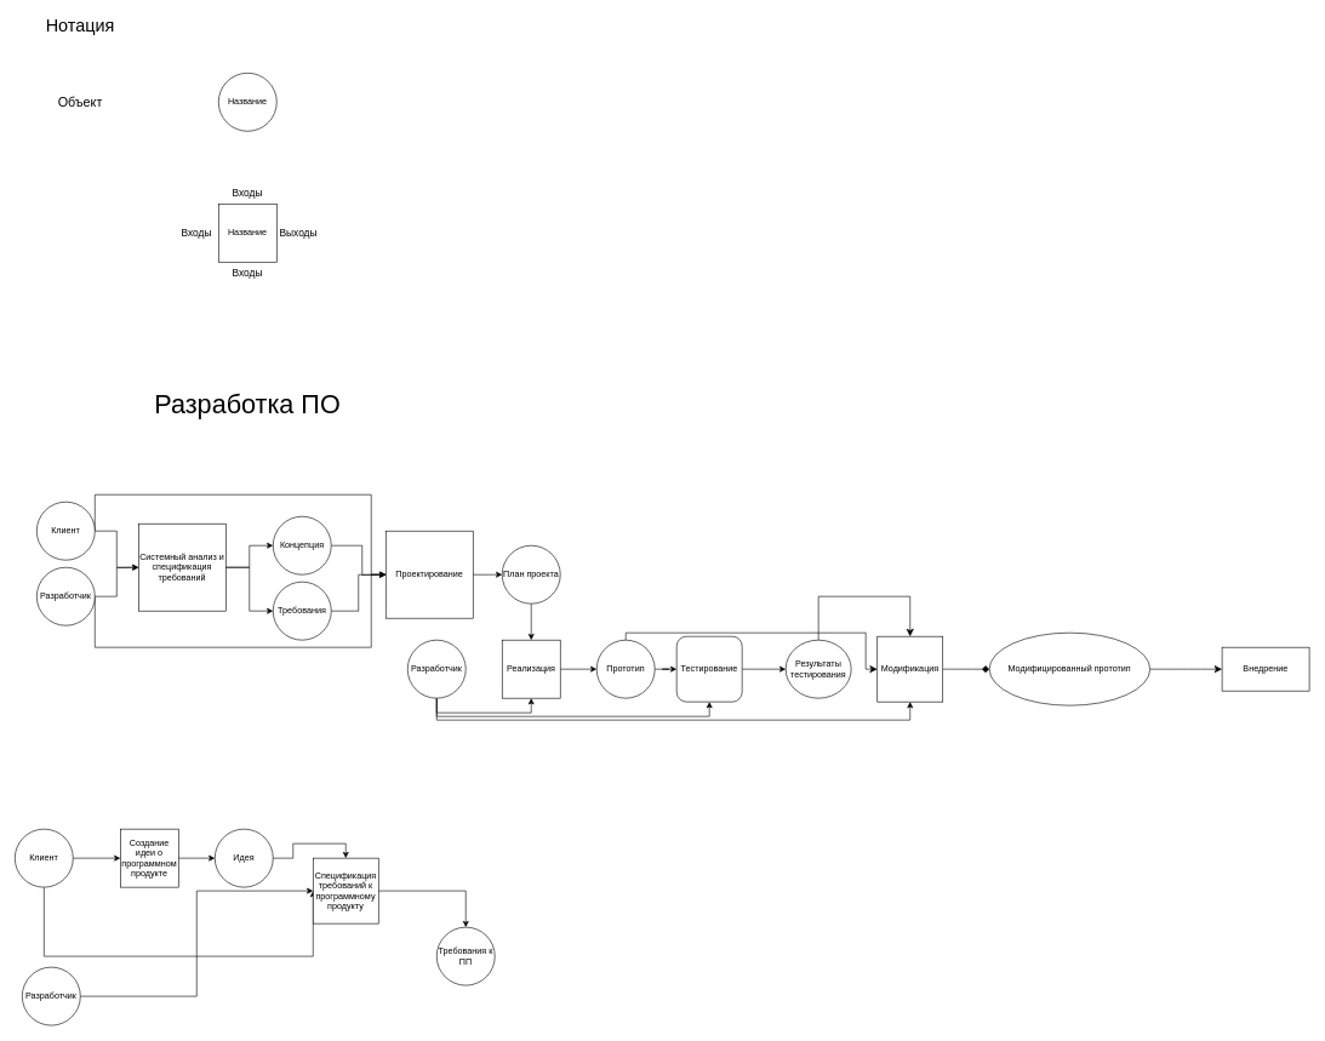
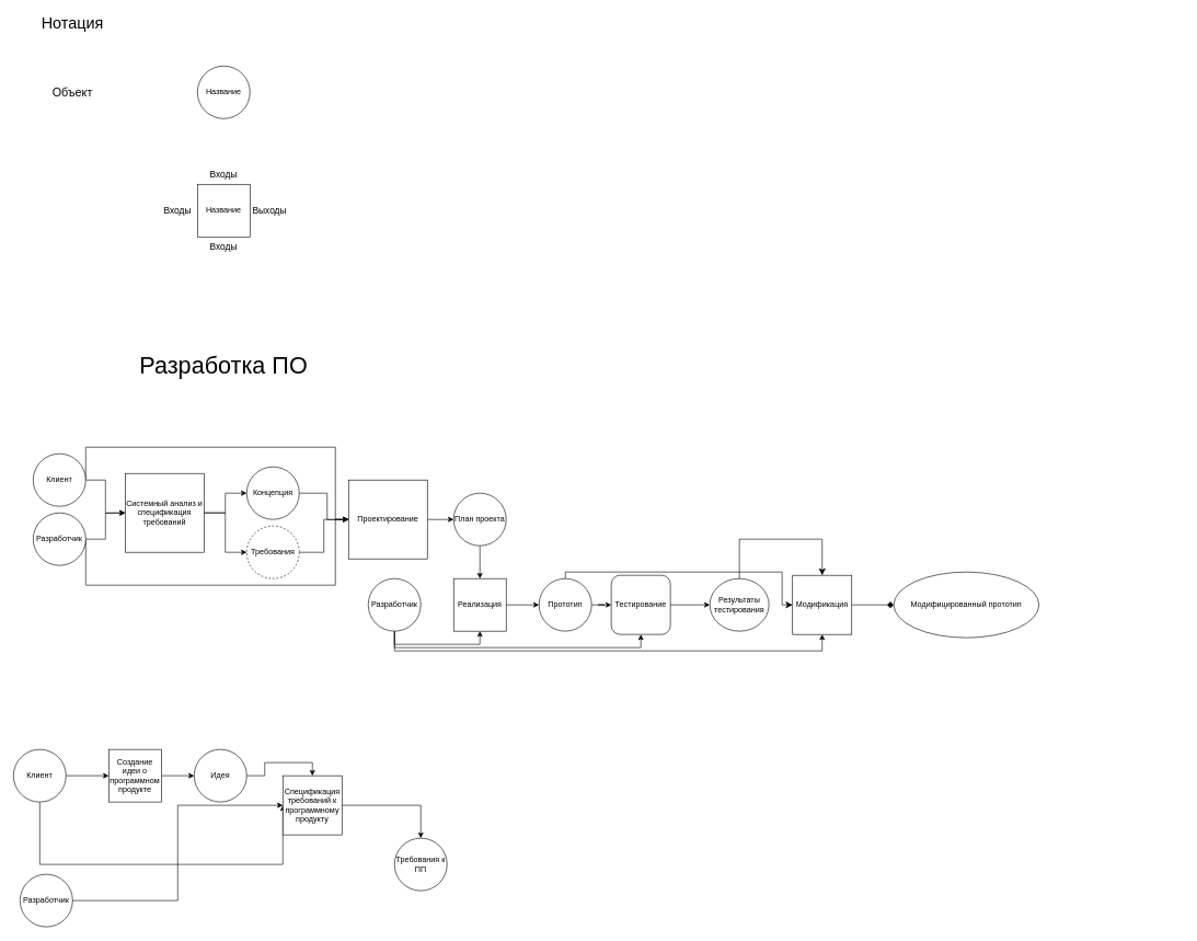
  <mxCell id="0" />
  <mxCell id="1" parent="0" />
  <mxCell id="2" value="Название" style="ellipse;whiteSpace=wrap;html=1;aspect=fixed;" parent="1" vertex="1"><mxGeometry x="300" y="100" width="80" height="80" as="geometry" /></mxCell>
  <mxCell id="3" value="Название" style="whiteSpace=wrap;html=1;aspect=fixed;" parent="1" vertex="1"><mxGeometry x="300" y="280" width="80" height="80" as="geometry" /></mxCell>
  <mxCell id="4" value="&lt;font style=&quot;font-size: 24px;&quot;&gt;Нотация&lt;/font&gt;" style="text;html=1;align=center;verticalAlign=middle;whiteSpace=wrap;rounded=0;" parent="1" vertex="1"><mxGeometry x="80" y="20" width="60" height="30" as="geometry" /></mxCell>
  <mxCell id="5" value="&lt;font style=&quot;font-size: 18px;&quot;&gt;Объект&lt;/font&gt;" style="text;html=1;align=center;verticalAlign=middle;whiteSpace=wrap;rounded=0;" parent="1" vertex="1"><mxGeometry x="80" y="125" width="60" height="30" as="geometry" /></mxCell>
  <mxCell id="6" value="&lt;font style=&quot;font-size: 14px;&quot;&gt;Входы&lt;/font&gt;" style="text;html=1;align=center;verticalAlign=middle;whiteSpace=wrap;rounded=0;" parent="1" vertex="1"><mxGeometry x="240" y="305" width="60" height="30" as="geometry" /></mxCell>
  <mxCell id="7" value="&lt;font style=&quot;font-size: 14px;&quot;&gt;Входы&lt;/font&gt;" style="text;html=1;align=center;verticalAlign=middle;whiteSpace=wrap;rounded=0;" parent="1" vertex="1"><mxGeometry x="310" y="250" width="60" height="30" as="geometry" /></mxCell>
  <mxCell id="8" value="&lt;font style=&quot;font-size: 14px;&quot;&gt;Входы&lt;/font&gt;" style="text;html=1;align=center;verticalAlign=middle;whiteSpace=wrap;rounded=0;" parent="1" vertex="1"><mxGeometry x="310" y="360" width="60" height="30" as="geometry" /></mxCell>
  <mxCell id="9" value="&lt;font style=&quot;font-size: 14px;&quot;&gt;Выходы&lt;/font&gt;" style="text;html=1;align=center;verticalAlign=middle;whiteSpace=wrap;rounded=0;" parent="1" vertex="1"><mxGeometry x="380" y="305" width="60" height="30" as="geometry" /></mxCell>
  <mxCell id="10" value="&lt;font style=&quot;font-size: 36px;&quot;&gt;Разработка ПО&lt;/font&gt;" style="text;html=1;align=center;verticalAlign=middle;whiteSpace=wrap;rounded=0;" parent="1" vertex="1"><mxGeometry x="205" y="540" width="270" height="30" as="geometry" /></mxCell>
  <mxCell id="11" style="edgeStyle=orthogonalEdgeStyle;rounded=0;orthogonalLoop=1;jettySize=auto;html=1;entryX=0;entryY=0.5;entryDx=0;entryDy=0;fontFamily=Helvetica;fontSize=12;fontColor=default;" parent="1" source="13" target="31" edge="1"><mxGeometry relative="1" as="geometry" /></mxCell>
  <mxCell id="12" style="edgeStyle=orthogonalEdgeStyle;rounded=0;orthogonalLoop=1;jettySize=auto;html=1;exitX=1;exitY=0.5;exitDx=0;exitDy=0;entryX=0;entryY=0.5;entryDx=0;entryDy=0;fontFamily=Helvetica;fontSize=12;fontColor=default;" parent="1" source="13" target="37" edge="1"><mxGeometry relative="1" as="geometry"><Array as="points"><mxPoint x="130" y="680" /><mxPoint x="510" y="680" /><mxPoint x="510" y="790" /></Array></mxGeometry></mxCell>
  <mxCell id="13" value="Клиент" style="ellipse;whiteSpace=wrap;html=1;aspect=fixed;strokeColor=default;align=center;verticalAlign=middle;fontFamily=Helvetica;fontSize=12;fontColor=default;fillColor=default;" parent="1" vertex="1"><mxGeometry x="50" y="690" width="80" height="80" as="geometry" /></mxCell>
  <mxCell id="14" style="edgeStyle=orthogonalEdgeStyle;rounded=0;orthogonalLoop=1;jettySize=auto;html=1;fontFamily=Helvetica;fontSize=12;fontColor=default;" parent="1" source="16" edge="1"><mxGeometry relative="1" as="geometry"><mxPoint x="190" y="780" as="targetPoint" /></mxGeometry></mxCell>
  <mxCell id="15" style="edgeStyle=orthogonalEdgeStyle;rounded=0;orthogonalLoop=1;jettySize=auto;html=1;exitX=1;exitY=0.5;exitDx=0;exitDy=0;entryX=0;entryY=0.5;entryDx=0;entryDy=0;fontFamily=Helvetica;fontSize=12;fontColor=default;" parent="1" source="16" target="37" edge="1"><mxGeometry relative="1" as="geometry"><Array as="points"><mxPoint x="130" y="890" /><mxPoint x="510" y="890" /><mxPoint x="510" y="790" /></Array></mxGeometry></mxCell>
  <mxCell id="16" value="Разработчик" style="ellipse;whiteSpace=wrap;html=1;aspect=fixed;strokeColor=default;align=center;verticalAlign=middle;fontFamily=Helvetica;fontSize=12;fontColor=default;fillColor=default;" parent="1" vertex="1"><mxGeometry x="50" y="780" width="80" height="80" as="geometry" /></mxCell>
  <mxCell id="17" style="edgeStyle=orthogonalEdgeStyle;rounded=0;orthogonalLoop=1;jettySize=auto;html=1;entryX=0;entryY=0.5;entryDx=0;entryDy=0;fontFamily=Helvetica;fontSize=12;fontColor=default;" parent="1" source="19" target="21" edge="1"><mxGeometry relative="1" as="geometry" /></mxCell>
  <mxCell id="18" style="edgeStyle=orthogonalEdgeStyle;rounded=0;orthogonalLoop=1;jettySize=auto;html=1;entryX=0;entryY=0.5;entryDx=0;entryDy=0;fontFamily=Helvetica;fontSize=12;fontColor=default;" parent="1" source="19" target="27" edge="1"><mxGeometry relative="1" as="geometry"><Array as="points"><mxPoint x="60" y="1315" /></Array></mxGeometry></mxCell>
  <mxCell id="19" value="Клиент" style="ellipse;whiteSpace=wrap;html=1;aspect=fixed;strokeColor=default;align=center;verticalAlign=middle;fontFamily=Helvetica;fontSize=12;fontColor=default;fillColor=default;" parent="1" vertex="1"><mxGeometry x="20" y="1140" width="80" height="80" as="geometry" /></mxCell>
  <mxCell id="20" value="" style="edgeStyle=orthogonalEdgeStyle;rounded=0;orthogonalLoop=1;jettySize=auto;html=1;fontFamily=Helvetica;fontSize=12;fontColor=default;" parent="1" source="21" target="25" edge="1"><mxGeometry relative="1" as="geometry" /></mxCell>
  <mxCell id="21" value="Создание идеи о программном продукте" style="whiteSpace=wrap;html=1;aspect=fixed;strokeColor=default;align=center;verticalAlign=middle;fontFamily=Helvetica;fontSize=12;fontColor=default;fillColor=default;" parent="1" vertex="1"><mxGeometry x="165" y="1140" width="80" height="80" as="geometry" /></mxCell>
  <mxCell id="22" style="edgeStyle=orthogonalEdgeStyle;rounded=0;orthogonalLoop=1;jettySize=auto;html=1;entryX=0;entryY=0.5;entryDx=0;entryDy=0;fontFamily=Helvetica;fontSize=12;fontColor=default;" parent="1" source="23" target="27" edge="1"><mxGeometry relative="1" as="geometry" /></mxCell>
  <mxCell id="23" value="Разработчик" style="ellipse;whiteSpace=wrap;html=1;aspect=fixed;strokeColor=default;align=center;verticalAlign=middle;fontFamily=Helvetica;fontSize=12;fontColor=default;fillColor=default;" parent="1" vertex="1"><mxGeometry x="30" y="1330" width="80" height="80" as="geometry" /></mxCell>
  <mxCell id="24" style="edgeStyle=orthogonalEdgeStyle;rounded=0;orthogonalLoop=1;jettySize=auto;html=1;entryX=0.5;entryY=0;entryDx=0;entryDy=0;fontFamily=Helvetica;fontSize=12;fontColor=default;" parent="1" source="25" target="27" edge="1"><mxGeometry relative="1" as="geometry" /></mxCell>
  <mxCell id="25" value="Идея" style="ellipse;whiteSpace=wrap;html=1;" parent="1" vertex="1"><mxGeometry x="295" y="1140" width="80" height="80" as="geometry" /></mxCell>
  <mxCell id="26" value="" style="edgeStyle=orthogonalEdgeStyle;rounded=0;orthogonalLoop=1;jettySize=auto;html=1;fontFamily=Helvetica;fontSize=12;fontColor=default;" parent="1" source="27" target="28" edge="1"><mxGeometry relative="1" as="geometry" /></mxCell>
  <mxCell id="27" value="Спецификация требований к программному продукту" style="whiteSpace=wrap;html=1;aspect=fixed;strokeColor=default;align=center;verticalAlign=middle;fontFamily=Helvetica;fontSize=12;fontColor=default;fillColor=default;" parent="1" vertex="1"><mxGeometry x="430" y="1180" width="90" height="90" as="geometry" /></mxCell>
  <mxCell id="28" value="Требования к ПП" style="ellipse;whiteSpace=wrap;html=1;" parent="1" vertex="1"><mxGeometry x="600" y="1275" width="80" height="80" as="geometry" /></mxCell>
  <mxCell id="29" value="" style="edgeStyle=orthogonalEdgeStyle;rounded=0;orthogonalLoop=1;jettySize=auto;html=1;fontFamily=Helvetica;fontSize=12;fontColor=default;" parent="1" source="31" target="33" edge="1"><mxGeometry relative="1" as="geometry" /></mxCell>
  <mxCell id="30" style="edgeStyle=orthogonalEdgeStyle;rounded=0;orthogonalLoop=1;jettySize=auto;html=1;fontFamily=Helvetica;fontSize=12;fontColor=default;" parent="1" source="31" target="35" edge="1"><mxGeometry relative="1" as="geometry" /></mxCell>
  <mxCell id="31" value="Системный анализ и спецификация требований" style="whiteSpace=wrap;html=1;aspect=fixed;strokeColor=default;align=center;verticalAlign=middle;fontFamily=Helvetica;fontSize=12;fontColor=default;fillColor=default;" parent="1" vertex="1"><mxGeometry x="190" y="720" width="120" height="120" as="geometry" /></mxCell>
  <mxCell id="32" style="edgeStyle=orthogonalEdgeStyle;rounded=0;orthogonalLoop=1;jettySize=auto;html=1;fontFamily=Helvetica;fontSize=12;fontColor=default;" parent="1" source="33" edge="1"><mxGeometry relative="1" as="geometry"><mxPoint x="540" y="790" as="targetPoint" /></mxGeometry></mxCell>
  <mxCell id="33" value="Концепция" style="ellipse;whiteSpace=wrap;html=1;" parent="1" vertex="1"><mxGeometry x="375" y="710" width="80" height="80" as="geometry" /></mxCell>
  <mxCell id="34" style="edgeStyle=orthogonalEdgeStyle;rounded=0;orthogonalLoop=1;jettySize=auto;html=1;entryX=0;entryY=0.5;entryDx=0;entryDy=0;fontFamily=Helvetica;fontSize=12;fontColor=default;" parent="1" source="35" target="37" edge="1"><mxGeometry relative="1" as="geometry" /></mxCell>
- <mxCell id="35" value="Требования" style="ellipse;whiteSpace=wrap;html=1;" parent="1" vertex="1"><mxGeometry x="375" y="800" width="80" height="80" as="geometry" /></mxCell>
+ <mxCell id="35" value="Требования" style="ellipse;whiteSpace=wrap;html=1;dashed=1;" parent="1" vertex="1"><mxGeometry x="375" y="800" width="80" height="80" as="geometry" /></mxCell>
  <mxCell id="36" value="" style="edgeStyle=orthogonalEdgeStyle;rounded=0;orthogonalLoop=1;jettySize=auto;html=1;fontFamily=Helvetica;fontSize=12;fontColor=default;" parent="1" source="37" target="39" edge="1"><mxGeometry relative="1" as="geometry" /></mxCell>
  <mxCell id="37" value="Проектирование" style="whiteSpace=wrap;html=1;aspect=fixed;strokeColor=default;align=center;verticalAlign=middle;fontFamily=Helvetica;fontSize=12;fontColor=default;fillColor=default;" parent="1" vertex="1"><mxGeometry x="530" y="730" width="120" height="120" as="geometry" /></mxCell>
  <mxCell id="38" style="edgeStyle=orthogonalEdgeStyle;rounded=0;orthogonalLoop=1;jettySize=auto;html=1;fontFamily=Helvetica;fontSize=12;fontColor=default;" parent="1" source="39" target="45" edge="1"><mxGeometry relative="1" as="geometry" /></mxCell>
  <mxCell id="39" value="План проекта" style="ellipse;whiteSpace=wrap;html=1;" parent="1" vertex="1"><mxGeometry x="690" y="750" width="80" height="80" as="geometry" /></mxCell>
  <mxCell id="40" style="edgeStyle=orthogonalEdgeStyle;rounded=0;orthogonalLoop=1;jettySize=auto;html=1;entryX=0.5;entryY=1;entryDx=0;entryDy=0;fontFamily=Helvetica;fontSize=12;fontColor=default;" parent="1" source="43" target="50" edge="1"><mxGeometry relative="1" as="geometry"><Array as="points"><mxPoint x="600" y="985" /><mxPoint x="975" y="985" /></Array></mxGeometry></mxCell>
  <mxCell id="41" style="edgeStyle=orthogonalEdgeStyle;rounded=0;orthogonalLoop=1;jettySize=auto;html=1;exitX=0.5;exitY=1;exitDx=0;exitDy=0;entryX=0.5;entryY=1;entryDx=0;entryDy=0;fontFamily=Helvetica;fontSize=12;fontColor=default;" parent="1" source="43" target="54" edge="1"><mxGeometry relative="1" as="geometry"><Array as="points"><mxPoint x="600" y="990" /><mxPoint x="1251" y="990" /></Array></mxGeometry></mxCell>
  <mxCell id="42" style="edgeStyle=orthogonalEdgeStyle;rounded=0;orthogonalLoop=1;jettySize=auto;html=1;exitX=0.5;exitY=1;exitDx=0;exitDy=0;entryX=0.5;entryY=1;entryDx=0;entryDy=0;fontFamily=Helvetica;fontSize=12;fontColor=default;" parent="1" source="43" target="45" edge="1"><mxGeometry relative="1" as="geometry" /></mxCell>
  <mxCell id="43" value="Разработчик" style="ellipse;whiteSpace=wrap;html=1;aspect=fixed;strokeColor=default;align=center;verticalAlign=middle;fontFamily=Helvetica;fontSize=12;fontColor=default;fillColor=default;" parent="1" vertex="1"><mxGeometry x="560" y="880" width="80" height="80" as="geometry" /></mxCell>
  <mxCell id="44" value="" style="edgeStyle=orthogonalEdgeStyle;rounded=0;orthogonalLoop=1;jettySize=auto;html=1;fontFamily=Helvetica;fontSize=12;fontColor=default;" parent="1" source="45" target="48" edge="1"><mxGeometry relative="1" as="geometry" /></mxCell>
  <mxCell id="45" value="Реализация" style="whiteSpace=wrap;html=1;aspect=fixed;strokeColor=default;align=center;verticalAlign=middle;fontFamily=Helvetica;fontSize=12;fontColor=default;fillColor=default;" parent="1" vertex="1"><mxGeometry x="690" y="880" width="80" height="80" as="geometry" /></mxCell>
  <mxCell id="46" style="edgeStyle=orthogonalEdgeStyle;rounded=0;orthogonalLoop=1;jettySize=auto;html=1;entryX=0;entryY=0.5;entryDx=0;entryDy=0;fontFamily=Helvetica;fontSize=12;fontColor=default;" parent="1" source="48" target="50" edge="1"><mxGeometry relative="1" as="geometry" /></mxCell>
  <mxCell id="47" style="edgeStyle=orthogonalEdgeStyle;rounded=0;orthogonalLoop=1;jettySize=auto;html=1;fontSize=12;startSize=8;endSize=8;entryX=0;entryY=0.5;entryDx=0;entryDy=0;" edge="1" parent="1" source="48" target="54"><mxGeometry relative="1" as="geometry"><mxPoint x="1110" y="790" as="targetPoint" /><Array as="points"><mxPoint x="860" y="870" /><mxPoint x="1190" y="870" /><mxPoint x="1190" y="920" /></Array></mxGeometry></mxCell>
  <mxCell id="48" value="Прототип" style="ellipse;whiteSpace=wrap;html=1;" parent="1" vertex="1"><mxGeometry x="820" y="880" width="80" height="80" as="geometry" /></mxCell>
  <mxCell id="49" value="" style="edgeStyle=orthogonalEdgeStyle;rounded=0;orthogonalLoop=1;jettySize=auto;html=1;fontFamily=Helvetica;fontSize=12;fontColor=default;" parent="1" source="50" target="52" edge="1"><mxGeometry relative="1" as="geometry" /></mxCell>
  <mxCell id="50" value="Тестирование" style="whiteSpace=wrap;html=1;aspect=fixed;strokeColor=default;align=center;verticalAlign=middle;fontFamily=Helvetica;fontSize=12;fontColor=default;fillColor=default;rounded=1;" parent="1" vertex="1"><mxGeometry x="930" y="875" width="90" height="90" as="geometry" /></mxCell>
  <mxCell id="51" style="edgeStyle=orthogonalEdgeStyle;rounded=0;orthogonalLoop=1;jettySize=auto;html=1;fontSize=12;startSize=8;endSize=8;entryX=0.5;entryY=0;entryDx=0;entryDy=0;" edge="1" parent="1" source="52" target="54"><mxGeometry relative="1" as="geometry"><mxPoint x="1170" y="820" as="targetPoint" /><Array as="points"><mxPoint x="1125" y="820" /><mxPoint x="1251" y="820" /></Array></mxGeometry></mxCell>
  <mxCell id="52" value="Результаты тестирования" style="ellipse;whiteSpace=wrap;html=1;" parent="1" vertex="1"><mxGeometry x="1080" y="880" width="90" height="80" as="geometry" /></mxCell>
  <mxCell id="53" value="" style="edgeStyle=none;curved=1;rounded=0;orthogonalLoop=1;jettySize=auto;html=1;fontSize=12;startSize=8;endSize=8;endArrow=diamond;" edge="1" parent="1" source="54" target="56"><mxGeometry relative="1" as="geometry" /></mxCell>
  <mxCell id="54" value="Модификация" style="whiteSpace=wrap;html=1;aspect=fixed;strokeColor=default;align=center;verticalAlign=middle;fontFamily=Helvetica;fontSize=12;fontColor=default;fillColor=default;" parent="1" vertex="1"><mxGeometry x="1206" y="875" width="90" height="90" as="geometry" /></mxCell>
- <mxCell id="55" value="" style="edgeStyle=none;curved=1;rounded=0;orthogonalLoop=1;jettySize=auto;html=1;fontSize=12;startSize=8;endSize=8;" edge="1" parent="1" source="56" target="57"><mxGeometry relative="1" as="geometry" /></mxCell>
  <mxCell id="56" value="Модифицированный прототип" style="ellipse;whiteSpace=wrap;html=1;" vertex="1" parent="1"><mxGeometry x="1360" y="870" width="221" height="100" as="geometry" /></mxCell>
- <mxCell id="57" value="Внедрение" style="whiteSpace=wrap;html=1;" vertex="1" parent="1"><mxGeometry x="1680" y="890" width="120" height="60" as="geometry" /></mxCell>
